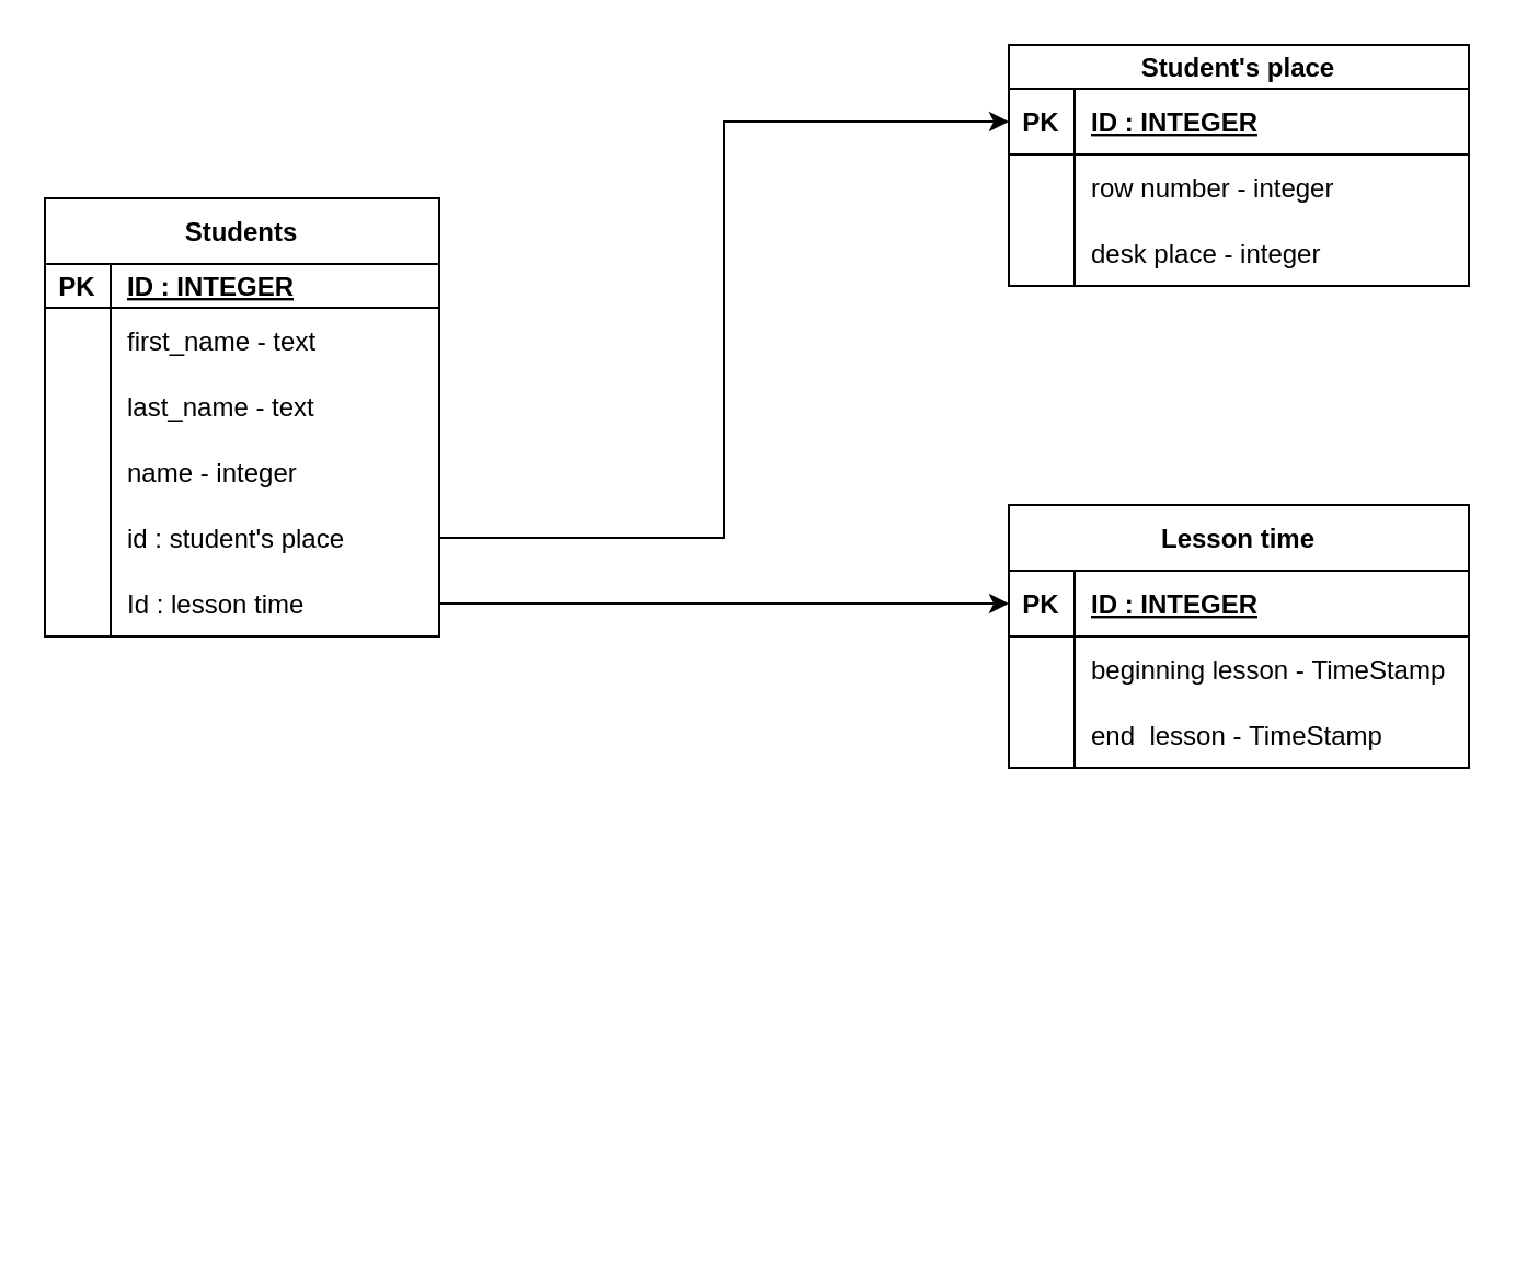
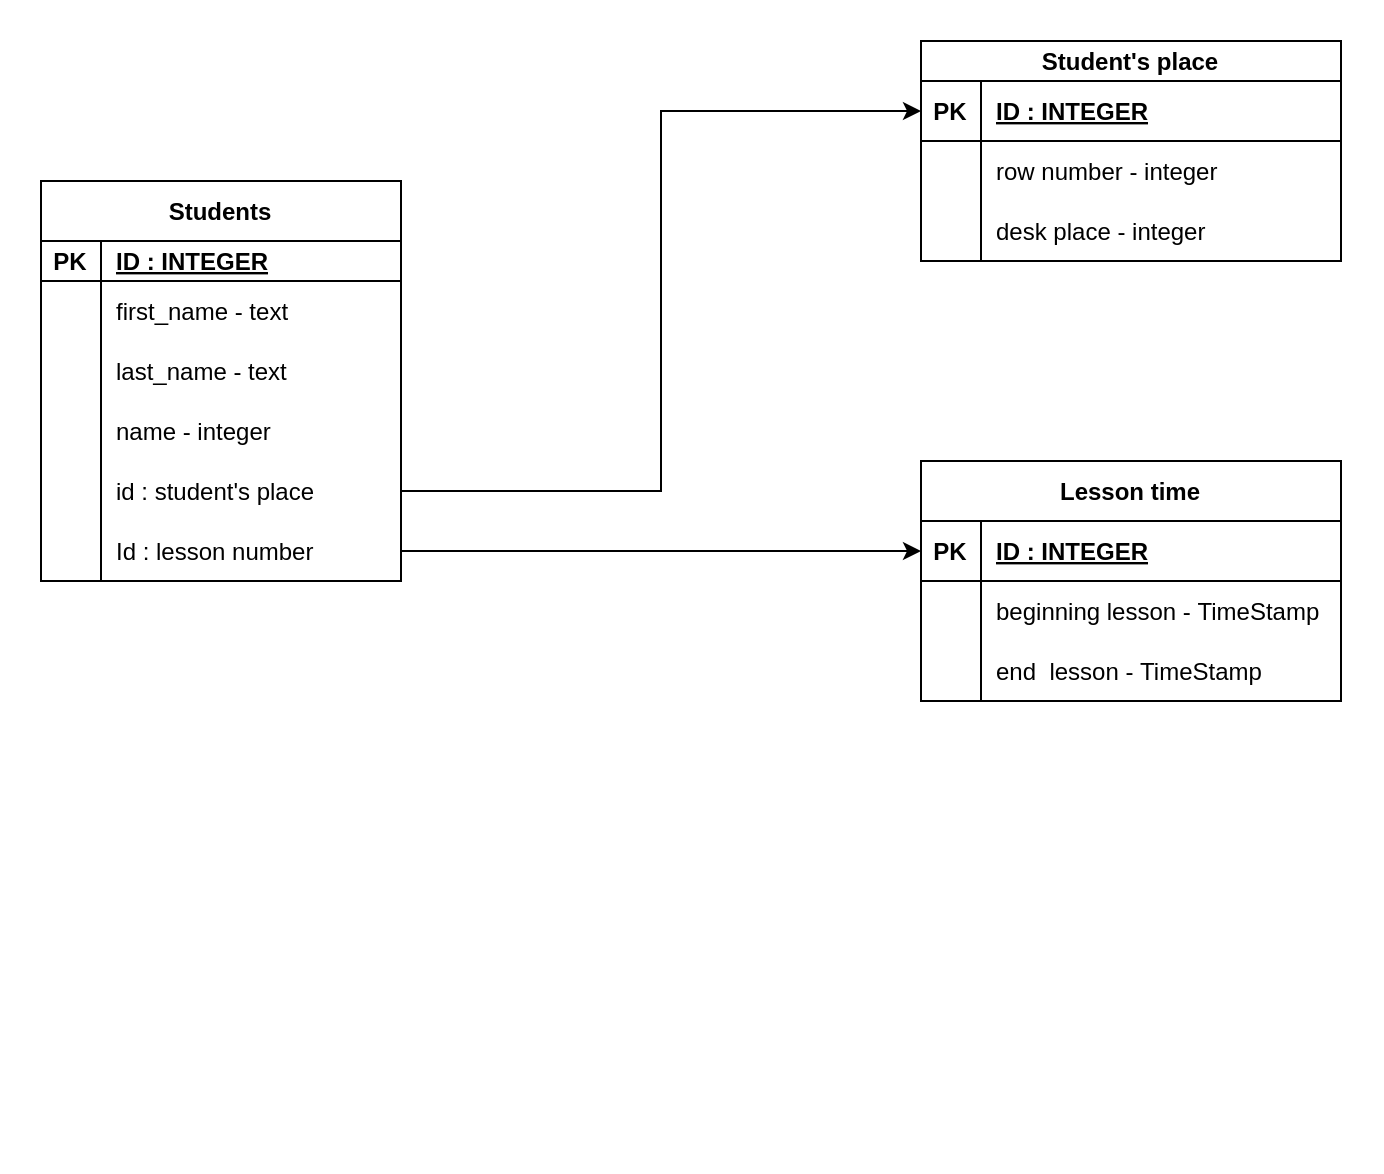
  <mxCell id="0" />
  <mxCell id="1" parent="0" />
  <mxCell id="2" style="edgeStyle=orthogonalEdgeStyle;rounded=0;orthogonalLoop=1;jettySize=auto;html=1;entryX=0;entryY=0.5;entryDx=0;entryDy=0;exitX=0;exitY=0.5;exitDx=0;exitDy=0;" parent="1" edge="1"><mxGeometry relative="1" as="geometry"><mxPoint x="310" y="340" as="targetPoint" /><Array as="points"><mxPoint x="170" y="565" /><mxPoint x="170" y="340" /></Array></mxGeometry></mxCell>
  <mxCell id="3" value="Student's place" style="shape=table;startSize=20;container=1;collapsible=1;childLayout=tableLayout;fixedRows=1;rowLines=0;fontStyle=1;align=center;resizeLast=1;" parent="1" vertex="1"><mxGeometry x="460" y="20" width="210" height="110" as="geometry" /></mxCell>
  <mxCell id="4" value="" style="shape=tableRow;horizontal=0;startSize=0;swimlaneHead=0;swimlaneBody=0;fillColor=none;collapsible=0;dropTarget=0;points=[[0,0.5],[1,0.5]];portConstraint=eastwest;top=0;left=0;right=0;bottom=1;" parent="3" vertex="1"><mxGeometry y="20" width="210" height="30" as="geometry" /></mxCell>
  <mxCell id="5" value="PK" style="shape=partialRectangle;connectable=0;fillColor=none;top=0;left=0;bottom=0;right=0;fontStyle=1;overflow=hidden;" parent="4" vertex="1"><mxGeometry width="30" height="30" as="geometry"><mxRectangle width="30" height="30" as="alternateBounds" /></mxGeometry></mxCell>
  <mxCell id="6" value="ID : INTEGER" style="shape=partialRectangle;connectable=0;fillColor=none;top=0;left=0;bottom=0;right=0;align=left;spacingLeft=6;fontStyle=5;overflow=hidden;" parent="4" vertex="1"><mxGeometry x="30" width="180" height="30" as="geometry"><mxRectangle width="180" height="30" as="alternateBounds" /></mxGeometry></mxCell>
  <mxCell id="7" value="" style="shape=tableRow;horizontal=0;startSize=0;swimlaneHead=0;swimlaneBody=0;fillColor=none;collapsible=0;dropTarget=0;points=[[0,0.5],[1,0.5]];portConstraint=eastwest;top=0;left=0;right=0;bottom=0;" parent="3" vertex="1"><mxGeometry y="50" width="210" height="30" as="geometry" /></mxCell>
  <mxCell id="8" value="" style="shape=partialRectangle;connectable=0;fillColor=none;top=0;left=0;bottom=0;right=0;editable=1;overflow=hidden;" parent="7" vertex="1"><mxGeometry width="30" height="30" as="geometry"><mxRectangle width="30" height="30" as="alternateBounds" /></mxGeometry></mxCell>
  <mxCell id="9" value="row number - integer" style="shape=partialRectangle;connectable=0;fillColor=none;top=0;left=0;bottom=0;right=0;align=left;spacingLeft=6;overflow=hidden;" parent="7" vertex="1"><mxGeometry x="30" width="180" height="30" as="geometry"><mxRectangle width="180" height="30" as="alternateBounds" /></mxGeometry></mxCell>
  <mxCell id="10" value="" style="shape=tableRow;horizontal=0;startSize=0;swimlaneHead=0;swimlaneBody=0;fillColor=none;collapsible=0;dropTarget=0;points=[[0,0.5],[1,0.5]];portConstraint=eastwest;top=0;left=0;right=0;bottom=0;" parent="3" vertex="1"><mxGeometry y="80" width="210" height="30" as="geometry" /></mxCell>
  <mxCell id="11" value="" style="shape=partialRectangle;connectable=0;fillColor=none;top=0;left=0;bottom=0;right=0;editable=1;overflow=hidden;" parent="10" vertex="1"><mxGeometry width="30" height="30" as="geometry"><mxRectangle width="30" height="30" as="alternateBounds" /></mxGeometry></mxCell>
  <mxCell id="12" value="desk place - integer" style="shape=partialRectangle;connectable=0;fillColor=none;top=0;left=0;bottom=0;right=0;align=left;spacingLeft=6;overflow=hidden;" parent="10" vertex="1"><mxGeometry x="30" width="180" height="30" as="geometry"><mxRectangle width="180" height="30" as="alternateBounds" /></mxGeometry></mxCell>
  <mxCell id="13" value="Students" style="shape=table;startSize=30;container=1;collapsible=1;childLayout=tableLayout;fixedRows=1;rowLines=0;fontStyle=1;align=center;resizeLast=1;" parent="1" vertex="1"><mxGeometry x="20" y="90" width="180" height="200" as="geometry" /></mxCell>
  <mxCell id="14" value="" style="shape=tableRow;horizontal=0;startSize=0;swimlaneHead=0;swimlaneBody=0;fillColor=none;collapsible=0;dropTarget=0;points=[[0,0.5],[1,0.5]];portConstraint=eastwest;top=0;left=0;right=0;bottom=1;" parent="13" vertex="1"><mxGeometry y="30" width="180" height="20" as="geometry" /></mxCell>
  <mxCell id="15" value="PK" style="shape=partialRectangle;connectable=0;fillColor=none;top=0;left=0;bottom=0;right=0;fontStyle=1;overflow=hidden;" parent="14" vertex="1"><mxGeometry width="30" height="20" as="geometry"><mxRectangle width="30" height="20" as="alternateBounds" /></mxGeometry></mxCell>
  <mxCell id="16" value="ID : INTEGER" style="shape=partialRectangle;connectable=0;fillColor=none;top=0;left=0;bottom=0;right=0;align=left;spacingLeft=6;fontStyle=5;overflow=hidden;" parent="14" vertex="1"><mxGeometry x="30" width="150" height="20" as="geometry"><mxRectangle width="150" height="20" as="alternateBounds" /></mxGeometry></mxCell>
  <mxCell id="17" value="" style="shape=tableRow;horizontal=0;startSize=0;swimlaneHead=0;swimlaneBody=0;fillColor=none;collapsible=0;dropTarget=0;points=[[0,0.5],[1,0.5]];portConstraint=eastwest;top=0;left=0;right=0;bottom=0;" parent="13" vertex="1"><mxGeometry y="50" width="180" height="30" as="geometry" /></mxCell>
  <mxCell id="18" value="" style="shape=partialRectangle;connectable=0;fillColor=none;top=0;left=0;bottom=0;right=0;editable=1;overflow=hidden;" parent="17" vertex="1"><mxGeometry width="30" height="30" as="geometry"><mxRectangle width="30" height="30" as="alternateBounds" /></mxGeometry></mxCell>
  <mxCell id="19" value="first_name - text" style="shape=partialRectangle;connectable=0;fillColor=none;top=0;left=0;bottom=0;right=0;align=left;spacingLeft=6;overflow=hidden;" parent="17" vertex="1"><mxGeometry x="30" width="150" height="30" as="geometry"><mxRectangle width="150" height="30" as="alternateBounds" /></mxGeometry></mxCell>
  <mxCell id="20" value="" style="shape=tableRow;horizontal=0;startSize=0;swimlaneHead=0;swimlaneBody=0;fillColor=none;collapsible=0;dropTarget=0;points=[[0,0.5],[1,0.5]];portConstraint=eastwest;top=0;left=0;right=0;bottom=0;" parent="13" vertex="1"><mxGeometry y="80" width="180" height="30" as="geometry" /></mxCell>
  <mxCell id="21" value="" style="shape=partialRectangle;connectable=0;fillColor=none;top=0;left=0;bottom=0;right=0;editable=1;overflow=hidden;" parent="20" vertex="1"><mxGeometry width="30" height="30" as="geometry"><mxRectangle width="30" height="30" as="alternateBounds" /></mxGeometry></mxCell>
  <mxCell id="22" value="last_name - text" style="shape=partialRectangle;connectable=0;fillColor=none;top=0;left=0;bottom=0;right=0;align=left;spacingLeft=6;overflow=hidden;" parent="20" vertex="1"><mxGeometry x="30" width="150" height="30" as="geometry"><mxRectangle width="150" height="30" as="alternateBounds" /></mxGeometry></mxCell>
  <mxCell id="23" value="" style="shape=tableRow;horizontal=0;startSize=0;swimlaneHead=0;swimlaneBody=0;fillColor=none;collapsible=0;dropTarget=0;points=[[0,0.5],[1,0.5]];portConstraint=eastwest;top=0;left=0;right=0;bottom=0;" parent="13" vertex="1"><mxGeometry y="110" width="180" height="30" as="geometry" /></mxCell>
  <mxCell id="24" value="" style="shape=partialRectangle;connectable=0;fillColor=none;top=0;left=0;bottom=0;right=0;editable=1;overflow=hidden;" parent="23" vertex="1"><mxGeometry width="30" height="30" as="geometry"><mxRectangle width="30" height="30" as="alternateBounds" /></mxGeometry></mxCell>
  <mxCell id="25" value="name - integer" style="shape=partialRectangle;connectable=0;fillColor=none;top=0;left=0;bottom=0;right=0;align=left;spacingLeft=6;overflow=hidden;" parent="23" vertex="1"><mxGeometry x="30" width="150" height="30" as="geometry"><mxRectangle width="150" height="30" as="alternateBounds" /></mxGeometry></mxCell>
  <mxCell id="26" value="" style="shape=tableRow;horizontal=0;startSize=0;swimlaneHead=0;swimlaneBody=0;fillColor=none;collapsible=0;dropTarget=0;points=[[0,0.5],[1,0.5]];portConstraint=eastwest;top=0;left=0;right=0;bottom=0;" vertex="1" parent="13"><mxGeometry y="140" width="180" height="30" as="geometry" /></mxCell>
  <mxCell id="27" value="" style="shape=partialRectangle;connectable=0;fillColor=none;top=0;left=0;bottom=0;right=0;editable=1;overflow=hidden;" vertex="1" parent="26"><mxGeometry width="30" height="30" as="geometry"><mxRectangle width="30" height="30" as="alternateBounds" /></mxGeometry></mxCell>
  <mxCell id="28" value="id : student's place" style="shape=partialRectangle;connectable=0;fillColor=none;top=0;left=0;bottom=0;right=0;align=left;spacingLeft=6;overflow=hidden;" vertex="1" parent="26"><mxGeometry x="30" width="150" height="30" as="geometry"><mxRectangle width="150" height="30" as="alternateBounds" /></mxGeometry></mxCell>
  <mxCell id="29" value="" style="shape=tableRow;horizontal=0;startSize=0;swimlaneHead=0;swimlaneBody=0;fillColor=none;collapsible=0;dropTarget=0;points=[[0,0.5],[1,0.5]];portConstraint=eastwest;top=0;left=0;right=0;bottom=0;" vertex="1" parent="13"><mxGeometry y="170" width="180" height="30" as="geometry" /></mxCell>
  <mxCell id="30" value="    " style="shape=partialRectangle;connectable=0;fillColor=none;top=0;left=0;bottom=0;right=0;editable=1;overflow=hidden;" vertex="1" parent="29"><mxGeometry width="30" height="30" as="geometry"><mxRectangle width="30" height="30" as="alternateBounds" /></mxGeometry></mxCell>
- <mxCell id="31" value="Id : lesson time" style="shape=partialRectangle;connectable=0;fillColor=none;top=0;left=0;bottom=0;right=0;align=left;spacingLeft=6;overflow=hidden;" vertex="1" parent="29"><mxGeometry x="30" width="150" height="30" as="geometry"><mxRectangle width="150" height="30" as="alternateBounds" /></mxGeometry></mxCell>
+ <mxCell id="31" value="Id : lesson number" style="shape=partialRectangle;connectable=0;fillColor=none;top=0;left=0;bottom=0;right=0;align=left;spacingLeft=6;overflow=hidden;" vertex="1" parent="29"><mxGeometry x="30" width="150" height="30" as="geometry"><mxRectangle width="150" height="30" as="alternateBounds" /></mxGeometry></mxCell>
  <mxCell id="32" value="Lesson time" style="shape=table;startSize=30;container=1;collapsible=1;childLayout=tableLayout;fixedRows=1;rowLines=0;fontStyle=1;align=center;resizeLast=1;" vertex="1" parent="1"><mxGeometry x="460" y="230" width="210" height="120" as="geometry" /></mxCell>
  <mxCell id="33" value="" style="shape=tableRow;horizontal=0;startSize=0;swimlaneHead=0;swimlaneBody=0;fillColor=none;collapsible=0;dropTarget=0;points=[[0,0.5],[1,0.5]];portConstraint=eastwest;top=0;left=0;right=0;bottom=1;" vertex="1" parent="32"><mxGeometry y="30" width="210" height="30" as="geometry" /></mxCell>
  <mxCell id="34" value="PK" style="shape=partialRectangle;connectable=0;fillColor=none;top=0;left=0;bottom=0;right=0;fontStyle=1;overflow=hidden;" vertex="1" parent="33"><mxGeometry width="30" height="30" as="geometry"><mxRectangle width="30" height="30" as="alternateBounds" /></mxGeometry></mxCell>
  <mxCell id="35" value="ID : INTEGER" style="shape=partialRectangle;connectable=0;fillColor=none;top=0;left=0;bottom=0;right=0;align=left;spacingLeft=6;fontStyle=5;overflow=hidden;" vertex="1" parent="33"><mxGeometry x="30" width="180" height="30" as="geometry"><mxRectangle width="180" height="30" as="alternateBounds" /></mxGeometry></mxCell>
  <mxCell id="36" value="" style="shape=tableRow;horizontal=0;startSize=0;swimlaneHead=0;swimlaneBody=0;fillColor=none;collapsible=0;dropTarget=0;points=[[0,0.5],[1,0.5]];portConstraint=eastwest;top=0;left=0;right=0;bottom=0;" vertex="1" parent="32"><mxGeometry y="60" width="210" height="30" as="geometry" /></mxCell>
  <mxCell id="37" value="" style="shape=partialRectangle;connectable=0;fillColor=none;top=0;left=0;bottom=0;right=0;editable=1;overflow=hidden;" vertex="1" parent="36"><mxGeometry width="30" height="30" as="geometry"><mxRectangle width="30" height="30" as="alternateBounds" /></mxGeometry></mxCell>
  <mxCell id="38" value="beginning lesson - TimeStamp" style="shape=partialRectangle;connectable=0;fillColor=none;top=0;left=0;bottom=0;right=0;align=left;spacingLeft=6;overflow=hidden;" vertex="1" parent="36"><mxGeometry x="30" width="180" height="30" as="geometry"><mxRectangle width="180" height="30" as="alternateBounds" /></mxGeometry></mxCell>
  <mxCell id="39" value="" style="shape=tableRow;horizontal=0;startSize=0;swimlaneHead=0;swimlaneBody=0;fillColor=none;collapsible=0;dropTarget=0;points=[[0,0.5],[1,0.5]];portConstraint=eastwest;top=0;left=0;right=0;bottom=0;" vertex="1" parent="32"><mxGeometry y="90" width="210" height="30" as="geometry" /></mxCell>
  <mxCell id="40" value="" style="shape=partialRectangle;connectable=0;fillColor=none;top=0;left=0;bottom=0;right=0;editable=1;overflow=hidden;" vertex="1" parent="39"><mxGeometry width="30" height="30" as="geometry"><mxRectangle width="30" height="30" as="alternateBounds" /></mxGeometry></mxCell>
  <mxCell id="41" value="end  lesson - TimeStamp" style="shape=partialRectangle;connectable=0;fillColor=none;top=0;left=0;bottom=0;right=0;align=left;spacingLeft=6;overflow=hidden;" vertex="1" parent="39"><mxGeometry x="30" width="180" height="30" as="geometry"><mxRectangle width="180" height="30" as="alternateBounds" /></mxGeometry></mxCell>
  <mxCell id="42" style="edgeStyle=orthogonalEdgeStyle;rounded=0;orthogonalLoop=1;jettySize=auto;html=1;entryX=0;entryY=0.5;entryDx=0;entryDy=0;" edge="1" parent="1" source="26" target="4"><mxGeometry relative="1" as="geometry" /></mxCell>
  <mxCell id="43" style="edgeStyle=orthogonalEdgeStyle;rounded=0;orthogonalLoop=1;jettySize=auto;html=1;entryX=0;entryY=0.5;entryDx=0;entryDy=0;" edge="1" parent="1" source="29" target="33"><mxGeometry relative="1" as="geometry" /></mxCell>
